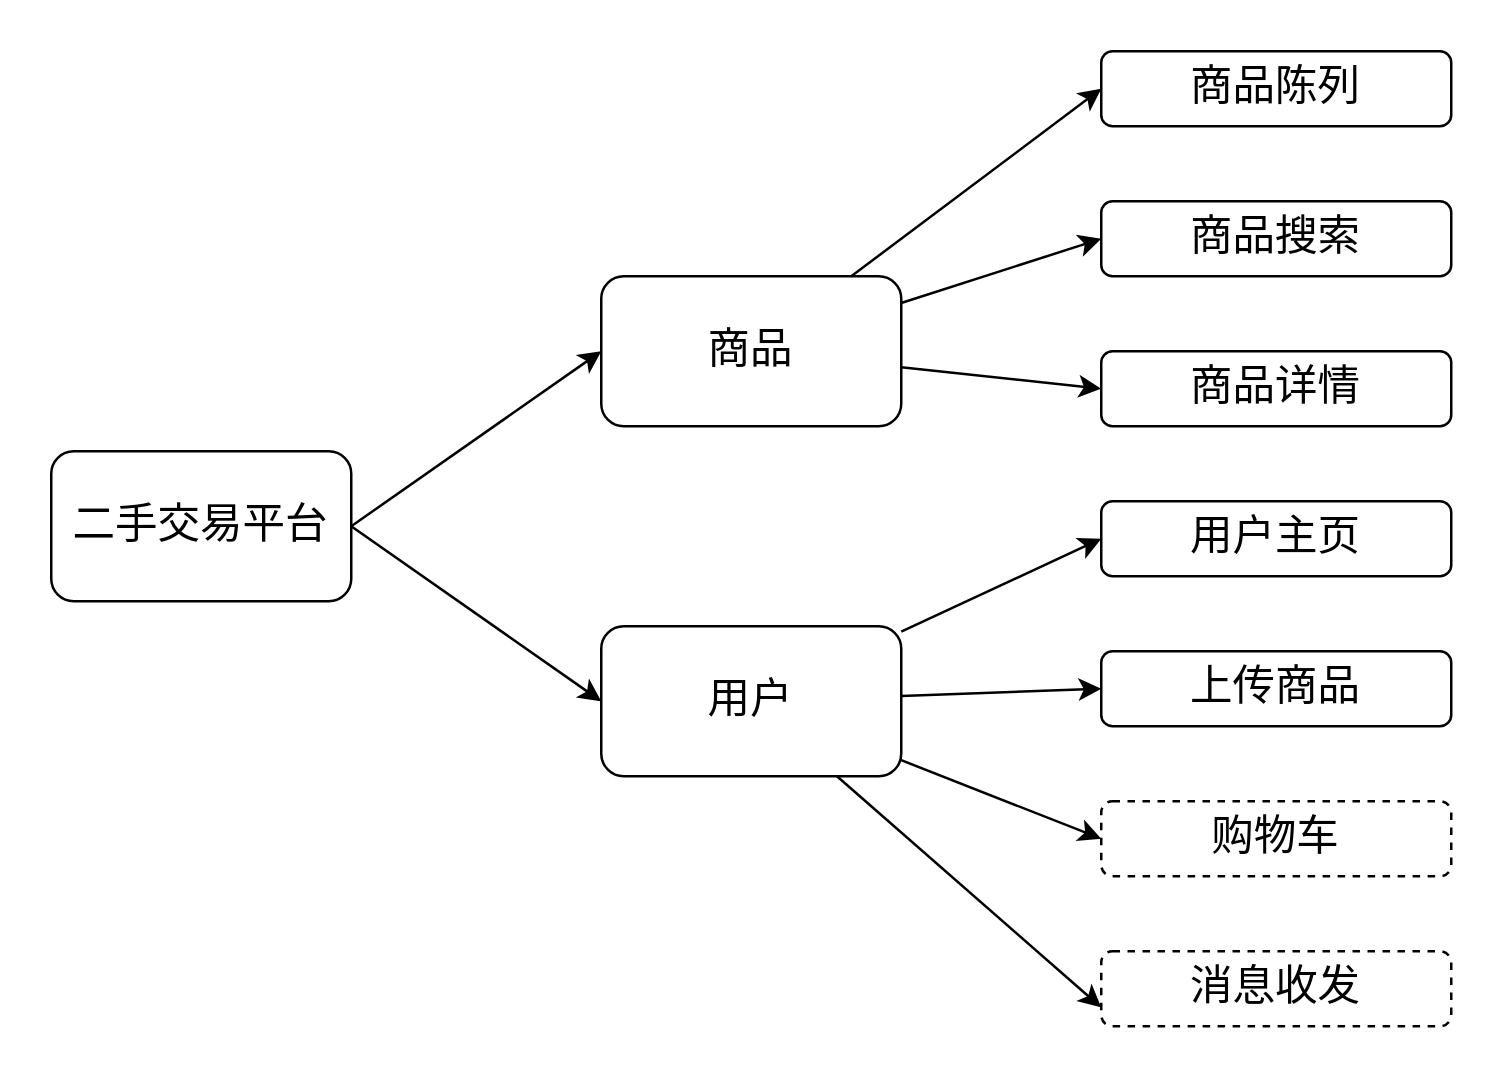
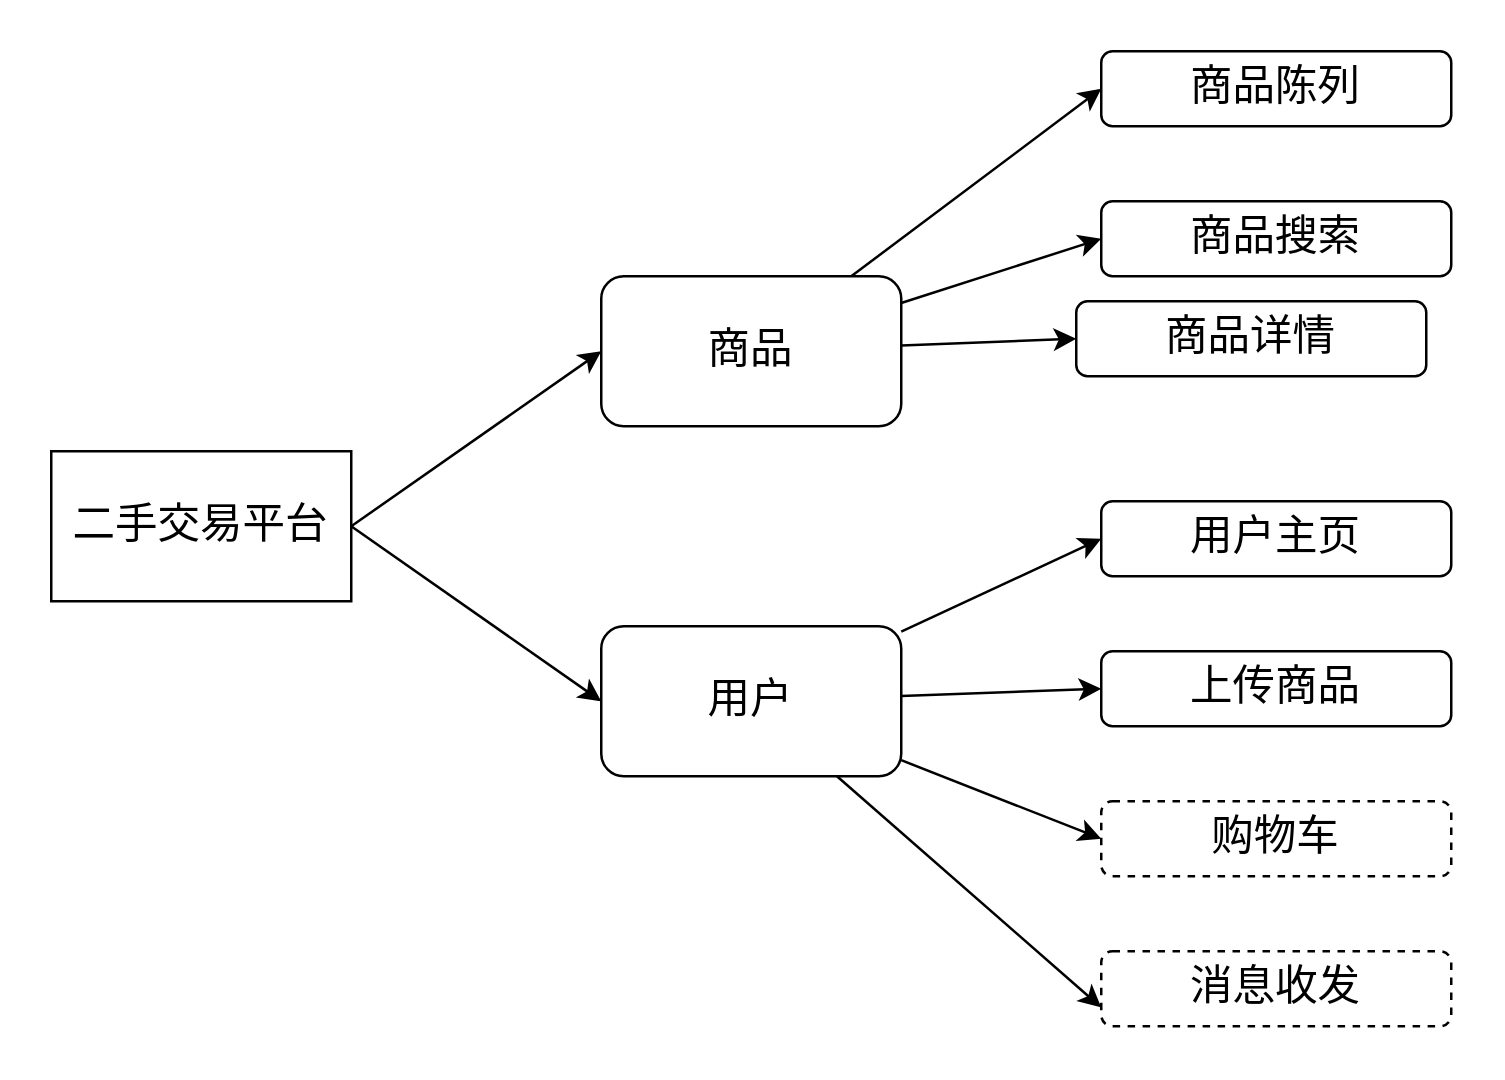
  <mxCell id="0" />
  <mxCell id="1" parent="0" />
  <mxCell id="2" style="edgeStyle=none;html=1;exitX=1;exitY=0.5;exitDx=0;exitDy=0;entryX=0;entryY=0.5;entryDx=0;entryDy=0;fontSize=17;" edge="1" parent="1" source="4" target="8"><mxGeometry relative="1" as="geometry" /></mxCell>
  <mxCell id="3" style="edgeStyle=none;html=1;exitX=1;exitY=0.5;exitDx=0;exitDy=0;entryX=0;entryY=0.5;entryDx=0;entryDy=0;fontSize=17;" edge="1" parent="1" source="4" target="13"><mxGeometry relative="1" as="geometry" /></mxCell>
- <mxCell id="4" value="&lt;font style=&quot;font-size: 17px;&quot;&gt;二手交易平台&lt;/font&gt;" style="rounded=1;whiteSpace=wrap;html=1;" vertex="1" parent="1"><mxGeometry x="20" y="180" width="120" height="60" as="geometry" /></mxCell>
+ <mxCell id="4" value="&lt;font style=&quot;font-size: 17px;&quot;&gt;二手交易平台&lt;/font&gt;" style="whiteSpace=wrap;html=1;rounded=0;" vertex="1" parent="1"><mxGeometry x="20" y="180" width="120" height="60" as="geometry" /></mxCell>
  <mxCell id="5" style="edgeStyle=none;html=1;entryX=0;entryY=0.5;entryDx=0;entryDy=0;fontSize=17;" edge="1" parent="1" source="8" target="14"><mxGeometry relative="1" as="geometry" /></mxCell>
  <mxCell id="6" style="edgeStyle=none;html=1;entryX=0;entryY=0.5;entryDx=0;entryDy=0;fontSize=17;" edge="1" parent="1" source="8" target="15"><mxGeometry relative="1" as="geometry" /></mxCell>
  <mxCell id="7" style="edgeStyle=none;html=1;entryX=0;entryY=0.5;entryDx=0;entryDy=0;fontSize=17;" edge="1" parent="1" source="8" target="16"><mxGeometry relative="1" as="geometry" /></mxCell>
  <mxCell id="8" value="商品" style="rounded=1;whiteSpace=wrap;html=1;fontSize=17;" vertex="1" parent="1"><mxGeometry x="240" y="110" width="120" height="60" as="geometry" /></mxCell>
  <mxCell id="9" style="edgeStyle=none;html=1;entryX=0;entryY=0.5;entryDx=0;entryDy=0;fontSize=17;" edge="1" parent="1" source="13" target="17"><mxGeometry relative="1" as="geometry" /></mxCell>
  <mxCell id="10" style="edgeStyle=none;html=1;entryX=0;entryY=0.5;entryDx=0;entryDy=0;fontSize=17;" edge="1" parent="1" source="13" target="18"><mxGeometry relative="1" as="geometry" /></mxCell>
  <mxCell id="11" style="edgeStyle=none;html=1;entryX=0;entryY=0.5;entryDx=0;entryDy=0;fontSize=17;" edge="1" parent="1" source="13" target="19"><mxGeometry relative="1" as="geometry" /></mxCell>
  <mxCell id="12" style="edgeStyle=none;html=1;entryX=0;entryY=0.75;entryDx=0;entryDy=0;fontSize=17;" edge="1" parent="1" source="13" target="20"><mxGeometry relative="1" as="geometry" /></mxCell>
  <mxCell id="13" value="用户" style="rounded=1;whiteSpace=wrap;html=1;fontSize=17;" vertex="1" parent="1"><mxGeometry x="240" y="250" width="120" height="60" as="geometry" /></mxCell>
  <mxCell id="14" value="商品陈列" style="rounded=1;whiteSpace=wrap;html=1;fontSize=17;" vertex="1" parent="1"><mxGeometry x="440" y="20" width="140" height="30" as="geometry" /></mxCell>
  <mxCell id="15" value="商品搜索" style="rounded=1;whiteSpace=wrap;html=1;fontSize=17;" vertex="1" parent="1"><mxGeometry x="440" y="80" width="140" height="30" as="geometry" /></mxCell>
- <mxCell id="16" value="商品详情" style="rounded=1;whiteSpace=wrap;html=1;fontSize=17;" vertex="1" parent="1"><mxGeometry x="440" y="140" width="140" height="30" as="geometry" /></mxCell>
+ <mxCell id="16" value="商品详情" style="rounded=1;whiteSpace=wrap;html=1;fontSize=17;" vertex="1" parent="1"><mxGeometry x="430" y="120" width="140" height="30" as="geometry" /></mxCell>
  <mxCell id="17" value="用户主页" style="rounded=1;whiteSpace=wrap;html=1;fontSize=17;" vertex="1" parent="1"><mxGeometry x="440" y="200" width="140" height="30" as="geometry" /></mxCell>
  <mxCell id="18" value="上传商品" style="rounded=1;whiteSpace=wrap;html=1;fontSize=17;" vertex="1" parent="1"><mxGeometry x="440" y="260" width="140" height="30" as="geometry" /></mxCell>
  <mxCell id="19" value="购物车" style="rounded=1;whiteSpace=wrap;html=1;fontSize=17;dashed=1;" vertex="1" parent="1"><mxGeometry x="440" y="320" width="140" height="30" as="geometry" /></mxCell>
  <mxCell id="20" value="消息收发" style="rounded=1;whiteSpace=wrap;html=1;fontSize=17;dashed=1;" vertex="1" parent="1"><mxGeometry x="440" y="380" width="140" height="30" as="geometry" /></mxCell>
